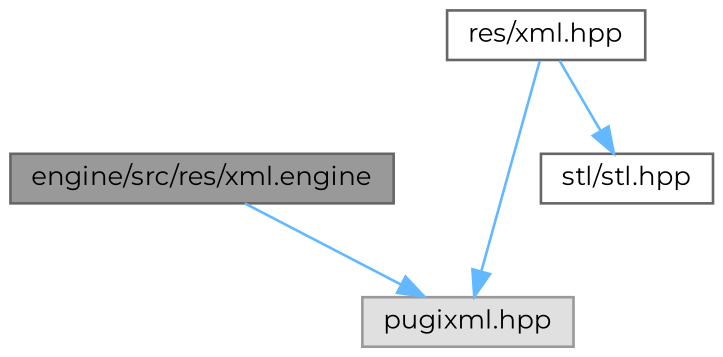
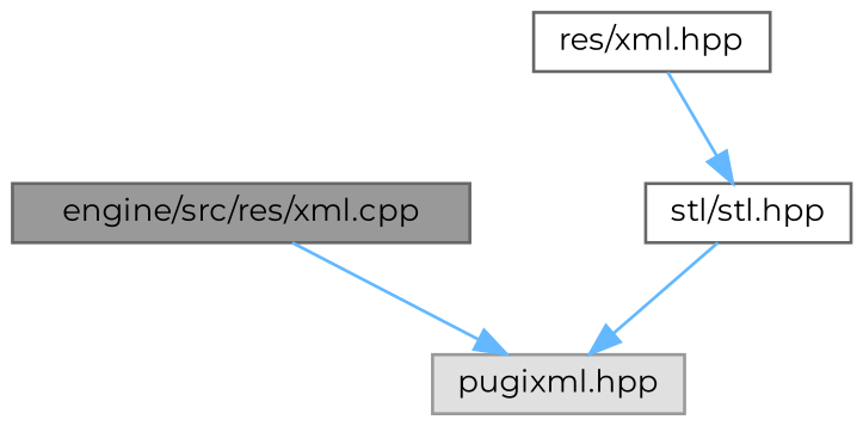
  digraph {
    fontname=Montserrat
    node [color=grey40 fillcolor=white fontname=Montserrat fontsize=10 shape=box style=filled]
    edge [color=steelblue1 fontname=Montserrat fontsize=10 labelfontname=Helvetica labelfontsize=10 style=solid]
-   n1 [color=gray40 fillcolor=grey60 fontcolor=black height=0.2 label="engine/src/res/xml.engine" width=0.4]
+   n1 [color=gray40 fillcolor=grey60 fontcolor=black height=0.2 label="engine/src/res/xml.cpp" width=0.4]
    n2 [color=grey60 fillcolor="#E0E0E0" height=0.2 label="pugixml.hpp" width=0.4]
    n3 [height=0.2 label="res/xml.hpp" width=0.4]
    n4 [height=0.2 label="stl/stl.hpp" width=0.4]
    n1 -> n2
-   n3 -> n2
+   n4 -> n2
    n3 -> n4
  }
